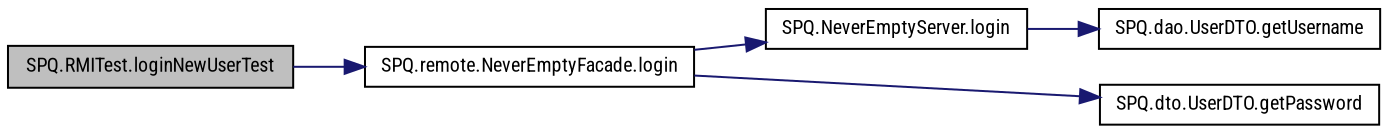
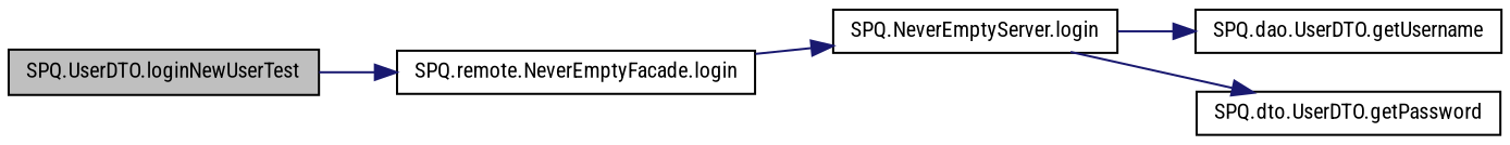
  digraph {
    fontname="Roboto Condensed"
    rankdir=LR
    node [color=black fillcolor=white fontname="Roboto Condensed" fontsize=10 shape=record style=filled]
    edge [color=midnightblue fontname="Roboto Condensed" fontsize=10 labelfontname=Helvetica labelfontsize=10 style=solid]
-   n1 [fillcolor=grey75 fontcolor=black height=0.2 label="SPQ.RMITest.loginNewUserTest" width=0.4]
+   n1 [fillcolor=grey75 fontcolor=black height=0.2 label="SPQ.UserDTO.loginNewUserTest" width=0.4]
    n2 [height=0.2 label="SPQ.remote.NeverEmptyFacade.login" width=0.4]
    n3 [height=0.2 label="SPQ.NeverEmptyServer.login" width=0.4]
    n4 [height=0.2 label="SPQ.dao.UserDTO.getUsername" width=0.4]
    n5 [height=0.2 label="SPQ.dto.UserDTO.getPassword" width=0.4]
    n1 -> n2
    n2 -> n3
    n3 -> n4
-   n2 -> n5
+   n3 -> n5
  }
